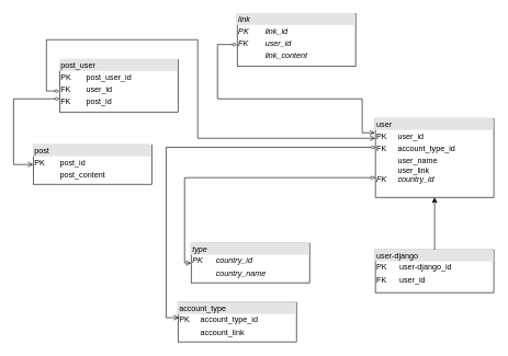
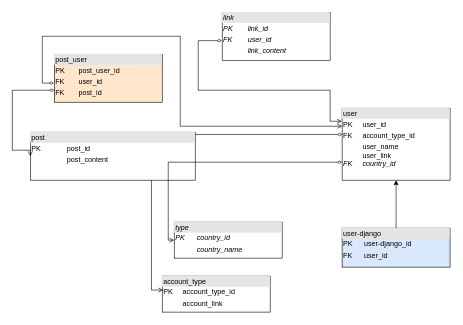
  <mxCell id="0" />
  <mxCell id="1" parent="0" />
  <mxCell id="2" value="&lt;div style=&quot;box-sizing: border-box ; width: 100% ; background: #e4e4e4 ; padding: 2px&quot;&gt;account_type&lt;/div&gt;&lt;table style=&quot;width: 100% ; font-size: 1em&quot; cellpadding=&quot;2&quot; cellspacing=&quot;0&quot;&gt;&lt;tbody&gt;&lt;tr&gt;&lt;td&gt;PK&lt;/td&gt;&lt;td&gt;account_type_id&lt;/td&gt;&lt;/tr&gt;&lt;tr&gt;&lt;td&gt;&lt;br&gt;&lt;/td&gt;&lt;td&gt;account_link&lt;/td&gt;&lt;/tr&gt;&lt;tr&gt;&lt;td&gt;&lt;/td&gt;&lt;td&gt;&lt;br&gt;&lt;/td&gt;&lt;/tr&gt;&lt;/tbody&gt;&lt;/table&gt;" style="verticalAlign=top;align=left;overflow=fill;html=1;" parent="1" vertex="1"><mxGeometry x="270" y="460" width="180" height="60" as="geometry" /></mxCell>
  <mxCell id="3" value="&lt;div style=&quot;box-sizing: border-box ; width: 100% ; background: #e4e4e4 ; padding: 2px&quot;&gt;&lt;i&gt;type&lt;/i&gt;&lt;/div&gt;&lt;table style=&quot;width: 100% ; font-size: 1em&quot; cellpadding=&quot;2&quot; cellspacing=&quot;0&quot;&gt;&lt;tbody&gt;&lt;tr&gt;&lt;td&gt;&lt;i&gt;PK&lt;/i&gt;&lt;/td&gt;&lt;td&gt;&lt;i&gt;country_id&lt;/i&gt;&lt;/td&gt;&lt;/tr&gt;&lt;tr&gt;&lt;td&gt;&lt;i&gt;&lt;br&gt;&lt;/i&gt;&lt;/td&gt;&lt;td&gt;&lt;i&gt;country_name&lt;/i&gt;&lt;/td&gt;&lt;/tr&gt;&lt;tr&gt;&lt;td&gt;&lt;/td&gt;&lt;td&gt;&lt;i&gt;&lt;br&gt;&lt;/i&gt;&lt;/td&gt;&lt;/tr&gt;&lt;/tbody&gt;&lt;/table&gt;" style="verticalAlign=top;align=left;overflow=fill;html=1;" parent="1" vertex="1"><mxGeometry x="290" y="370" width="180" height="60" as="geometry" /></mxCell>
- <mxCell id="4" value="&lt;div style=&quot;box-sizing: border-box ; width: 100% ; background: #e4e4e4 ; padding: 2px&quot;&gt;&lt;i&gt;link&lt;/i&gt;&lt;/div&gt;&lt;table style=&quot;width: 100% ; font-size: 1em&quot; cellpadding=&quot;2&quot; cellspacing=&quot;0&quot;&gt;&lt;tbody&gt;&lt;tr&gt;&lt;td&gt;&lt;i&gt;PK&lt;/i&gt;&lt;/td&gt;&lt;td&gt;&lt;i&gt;link_id&lt;/i&gt;&lt;/td&gt;&lt;/tr&gt;&lt;tr&gt;&lt;td&gt;&lt;i&gt;FK&lt;/i&gt;&lt;/td&gt;&lt;td&gt;&lt;i&gt;user_id&lt;/i&gt;&lt;/td&gt;&lt;/tr&gt;&lt;tr&gt;&lt;td&gt;&lt;/td&gt;&lt;td&gt;&lt;i&gt;link_content&lt;/i&gt;&lt;/td&gt;&lt;/tr&gt;&lt;/tbody&gt;&lt;/table&gt;" style="verticalAlign=top;align=left;overflow=fill;html=1;" parent="1" vertex="1"><mxGeometry x="360" y="20" width="180" height="80" as="geometry" /></mxCell>
+ <mxCell id="4" value="&lt;div style=&quot;box-sizing: border-box ; width: 100% ; background: #e4e4e4 ; padding: 2px&quot;&gt;&lt;i&gt;link&lt;/i&gt;&lt;/div&gt;&lt;table style=&quot;width: 100% ; font-size: 1em&quot; cellpadding=&quot;2&quot; cellspacing=&quot;0&quot;&gt;&lt;tbody&gt;&lt;tr&gt;&lt;td&gt;&lt;i&gt;PK&lt;/i&gt;&lt;/td&gt;&lt;td&gt;&lt;i&gt;link_id&lt;/i&gt;&lt;/td&gt;&lt;/tr&gt;&lt;tr&gt;&lt;td&gt;&lt;i&gt;FK&lt;/i&gt;&lt;/td&gt;&lt;td&gt;&lt;i&gt;user_id&lt;/i&gt;&lt;/td&gt;&lt;/tr&gt;&lt;tr&gt;&lt;td&gt;&lt;/td&gt;&lt;td&gt;&lt;i&gt;link_content&lt;/i&gt;&lt;/td&gt;&lt;/tr&gt;&lt;/tbody&gt;&lt;/table&gt;" style="verticalAlign=top;align=left;overflow=fill;html=1;" parent="1" vertex="1"><mxGeometry x="370" y="20" width="180" height="80" as="geometry" /></mxCell>
  <mxCell id="5" value="" style="endArrow=open;html=1;startArrow=diamondThin;startFill=0;edgeStyle=orthogonalEdgeStyle;rounded=0;exitX=0.002;exitY=0.365;exitDx=0;exitDy=0;exitPerimeter=0;entryX=0.009;entryY=0.386;entryDx=0;entryDy=0;entryPerimeter=0;" parent="1" source="11" target="2" edge="1"><mxGeometry relative="1" as="geometry"><mxPoint x="380" y="200" as="sourcePoint" /><mxPoint x="540" y="200" as="targetPoint" /><Array as="points"><mxPoint x="252" y="224" /></Array></mxGeometry></mxCell>
- <mxCell id="6" value="&lt;div style=&quot;box-sizing: border-box ; width: 100% ; background: #e4e4e4 ; padding: 2px&quot;&gt;post_user&lt;/div&gt;&lt;table style=&quot;width: 100% ; font-size: 1em&quot; cellpadding=&quot;2&quot; cellspacing=&quot;0&quot;&gt;&lt;tbody&gt;&lt;tr&gt;&lt;td&gt;PK&lt;/td&gt;&lt;td&gt;post_user_id&lt;/td&gt;&lt;/tr&gt;&lt;tr&gt;&lt;td&gt;FK&lt;/td&gt;&lt;td&gt;user_id&lt;/td&gt;&lt;/tr&gt;&lt;tr&gt;&lt;td&gt;FK&lt;/td&gt;&lt;td&gt;post_id&lt;/td&gt;&lt;/tr&gt;&lt;/tbody&gt;&lt;/table&gt;" style="verticalAlign=top;align=left;overflow=fill;html=1;" parent="1" vertex="1"><mxGeometry x="90" y="90" width="180" height="80" as="geometry" /></mxCell>
- <mxCell id="7" value="&lt;div style=&quot;box-sizing: border-box ; width: 100% ; background: #e4e4e4 ; padding: 2px&quot;&gt;post&lt;/div&gt;&lt;table style=&quot;width: 100% ; font-size: 1em&quot; cellpadding=&quot;2&quot; cellspacing=&quot;0&quot;&gt;&lt;tbody&gt;&lt;tr&gt;&lt;td&gt;PK&lt;/td&gt;&lt;td&gt;post_id&lt;/td&gt;&lt;/tr&gt;&lt;tr&gt;&lt;td&gt;&lt;br&gt;&lt;/td&gt;&lt;td&gt;post_content&lt;/td&gt;&lt;/tr&gt;&lt;tr&gt;&lt;td&gt;&lt;/td&gt;&lt;td&gt;&lt;br&gt;&lt;/td&gt;&lt;/tr&gt;&lt;/tbody&gt;&lt;/table&gt;" style="verticalAlign=top;align=left;overflow=fill;html=1;" parent="1" vertex="1"><mxGeometry x="50" y="220" width="180" height="60" as="geometry" /></mxCell>
+ <mxCell id="6" value="&lt;div style=&quot;box-sizing: border-box ; width: 100% ; background: #e4e4e4 ; padding: 2px&quot;&gt;post_user&lt;/div&gt;&lt;table style=&quot;width: 100% ; font-size: 1em&quot; cellpadding=&quot;2&quot; cellspacing=&quot;0&quot;&gt;&lt;tbody&gt;&lt;tr&gt;&lt;td&gt;PK&lt;/td&gt;&lt;td&gt;post_user_id&lt;/td&gt;&lt;/tr&gt;&lt;tr&gt;&lt;td&gt;FK&lt;/td&gt;&lt;td&gt;user_id&lt;/td&gt;&lt;/tr&gt;&lt;tr&gt;&lt;td&gt;FK&lt;/td&gt;&lt;td&gt;post_id&lt;/td&gt;&lt;/tr&gt;&lt;/tbody&gt;&lt;/table&gt;" style="verticalAlign=top;align=left;overflow=fill;html=1;fillColor=#ffe6cc;" parent="1" vertex="1"><mxGeometry x="90" y="90" width="180" height="80" as="geometry" /></mxCell>
+ <mxCell id="7" value="&lt;div style=&quot;box-sizing: border-box ; width: 100% ; background: #e4e4e4 ; padding: 2px&quot;&gt;post&lt;/div&gt;&lt;table style=&quot;width: 100% ; font-size: 1em&quot; cellpadding=&quot;2&quot; cellspacing=&quot;0&quot;&gt;&lt;tbody&gt;&lt;tr&gt;&lt;td&gt;PK&lt;/td&gt;&lt;td&gt;post_id&lt;/td&gt;&lt;/tr&gt;&lt;tr&gt;&lt;td&gt;&lt;br&gt;&lt;/td&gt;&lt;td&gt;post_content&lt;/td&gt;&lt;/tr&gt;&lt;tr&gt;&lt;td&gt;&lt;/td&gt;&lt;td&gt;&lt;br&gt;&lt;/td&gt;&lt;/tr&gt;&lt;/tbody&gt;&lt;/table&gt;" style="verticalAlign=top;align=left;overflow=fill;html=1;" parent="1" vertex="1"><mxGeometry x="50" y="220" width="275" height="80" as="geometry" /></mxCell>
  <mxCell id="8" value="" style="endArrow=open;html=1;startArrow=diamondThin;startFill=0;edgeStyle=orthogonalEdgeStyle;rounded=0;exitX=0;exitY=0.75;exitDx=0;exitDy=0;entryX=0;entryY=0.5;entryDx=0;entryDy=0;" parent="1" source="11" target="3" edge="1"><mxGeometry relative="1" as="geometry"><mxPoint x="-9.64" y="190.64" as="sourcePoint" /><mxPoint x="530" y="120" as="targetPoint" /><Array as="points"><mxPoint x="280" y="270" /><mxPoint x="280" y="400" /></Array></mxGeometry></mxCell>
  <mxCell id="9" value="" style="endArrow=open;html=1;startArrow=diamondThin;startFill=0;edgeStyle=orthogonalEdgeStyle;rounded=0;exitX=-0.003;exitY=0.591;exitDx=0;exitDy=0;exitPerimeter=0;entryX=-0.003;entryY=0.181;entryDx=0;entryDy=0;entryPerimeter=0;" parent="1" source="4" target="11" edge="1"><mxGeometry relative="1" as="geometry"><mxPoint x="-40" y="280" as="sourcePoint" /><mxPoint x="540" y="170" as="targetPoint" /><Array as="points"><mxPoint x="330" y="67" /><mxPoint x="330" y="150" /><mxPoint x="550" y="150" /><mxPoint x="550" y="202" /></Array></mxGeometry></mxCell>
  <mxCell id="10" value="" style="endArrow=open;html=1;startArrow=diamondThin;startFill=0;edgeStyle=orthogonalEdgeStyle;rounded=0;exitX=-0.003;exitY=0.601;exitDx=0;exitDy=0;exitPerimeter=0;entryX=0;entryY=0.25;entryDx=0;entryDy=0;" parent="1" source="6" target="11" edge="1"><mxGeometry relative="1" as="geometry"><mxPoint x="-10" y="130" as="sourcePoint" /><mxPoint x="-50" y="50" as="targetPoint" /><Array as="points"><mxPoint x="70" y="138" /><mxPoint x="70" y="60" /><mxPoint x="300" y="60" /><mxPoint x="300" y="210" /></Array></mxGeometry></mxCell>
  <mxCell id="11" value="&lt;div style=&quot;box-sizing: border-box ; width: 100% ; background: #e4e4e4 ; padding: 2px&quot;&gt;user&lt;/div&gt;&lt;table style=&quot;width: 100% ; font-size: 1em&quot; cellpadding=&quot;2&quot; cellspacing=&quot;0&quot;&gt;&lt;tbody&gt;&lt;tr&gt;&lt;td&gt;PK&lt;/td&gt;&lt;td&gt;user_id&lt;/td&gt;&lt;/tr&gt;&lt;tr&gt;&lt;td&gt;FK&lt;/td&gt;&lt;td&gt;account_type_id&lt;/td&gt;&lt;/tr&gt;&lt;tr&gt;&lt;td&gt;&lt;br&gt;&lt;i&gt;FK&lt;/i&gt;&lt;/td&gt;&lt;td&gt;user_name&lt;br&gt;user_link&lt;br&gt;&lt;i&gt;country_id&lt;/i&gt;&lt;br&gt;&lt;br&gt;&lt;/td&gt;&lt;/tr&gt;&lt;/tbody&gt;&lt;/table&gt;" style="verticalAlign=top;align=left;overflow=fill;html=1;" parent="1" vertex="1"><mxGeometry x="570" y="180" width="180" height="120" as="geometry" /></mxCell>
  <mxCell id="12" value="" style="endArrow=open;html=1;startArrow=diamondThin;startFill=0;edgeStyle=orthogonalEdgeStyle;rounded=0;exitX=0;exitY=0.75;exitDx=0;exitDy=0;entryX=0;entryY=0.5;entryDx=0;entryDy=0;" parent="1" target="7" edge="1"><mxGeometry relative="1" as="geometry"><mxPoint x="90" y="150" as="sourcePoint" /><mxPoint x="80" y="230" as="targetPoint" /><Array as="points"><mxPoint x="20" y="150" /><mxPoint x="20" y="250" /></Array></mxGeometry></mxCell>
  <mxCell id="13" value="" style="edgeStyle=orthogonalEdgeStyle;rounded=0;orthogonalLoop=1;jettySize=auto;html=1;" edge="1" parent="1" source="14" target="11"><mxGeometry relative="1" as="geometry" /></mxCell>
- <mxCell id="14" value="&lt;div style=&quot;box-sizing: border-box ; width: 100% ; background: #e4e4e4 ; padding: 2px&quot;&gt;user-django&lt;/div&gt;&lt;table style=&quot;width: 100% ; font-size: 1em&quot; cellpadding=&quot;2&quot; cellspacing=&quot;0&quot;&gt;&lt;tbody&gt;&lt;tr&gt;&lt;td&gt;PK&lt;/td&gt;&lt;td&gt;user-django_id&lt;/td&gt;&lt;/tr&gt;&lt;tr&gt;&lt;td&gt;FK&lt;/td&gt;&lt;td&gt;user_id&lt;/td&gt;&lt;/tr&gt;&lt;tr&gt;&lt;td&gt;&lt;/td&gt;&lt;td&gt;&lt;br&gt;&lt;/td&gt;&lt;/tr&gt;&lt;/tbody&gt;&lt;/table&gt;" style="verticalAlign=top;align=left;overflow=fill;html=1;" vertex="1" parent="1"><mxGeometry x="570" y="380" width="180" height="65" as="geometry" /></mxCell>
+ <mxCell id="14" value="&lt;div style=&quot;box-sizing: border-box ; width: 100% ; background: #e4e4e4 ; padding: 2px&quot;&gt;user-django&lt;/div&gt;&lt;table style=&quot;width: 100% ; font-size: 1em&quot; cellpadding=&quot;2&quot; cellspacing=&quot;0&quot;&gt;&lt;tbody&gt;&lt;tr&gt;&lt;td&gt;PK&lt;/td&gt;&lt;td&gt;user-django_id&lt;/td&gt;&lt;/tr&gt;&lt;tr&gt;&lt;td&gt;FK&lt;/td&gt;&lt;td&gt;user_id&lt;/td&gt;&lt;/tr&gt;&lt;tr&gt;&lt;td&gt;&lt;/td&gt;&lt;td&gt;&lt;br&gt;&lt;/td&gt;&lt;/tr&gt;&lt;/tbody&gt;&lt;/table&gt;" style="verticalAlign=top;align=left;overflow=fill;html=1;fillColor=#dae8fc;" vertex="1" parent="1"><mxGeometry x="570" y="380" width="180" height="65" as="geometry" /></mxCell>
